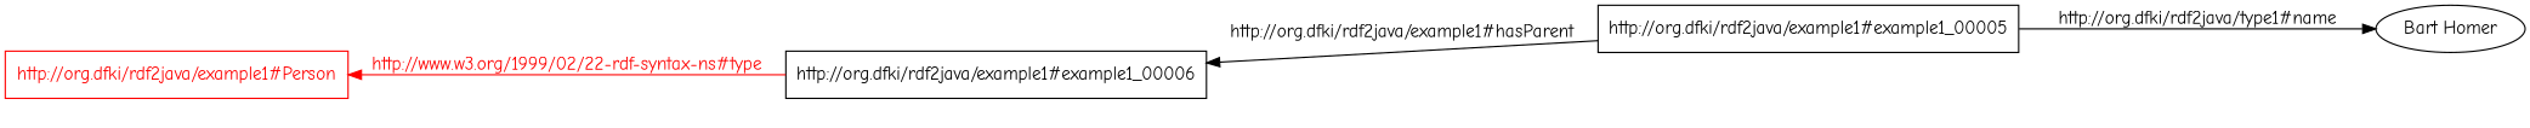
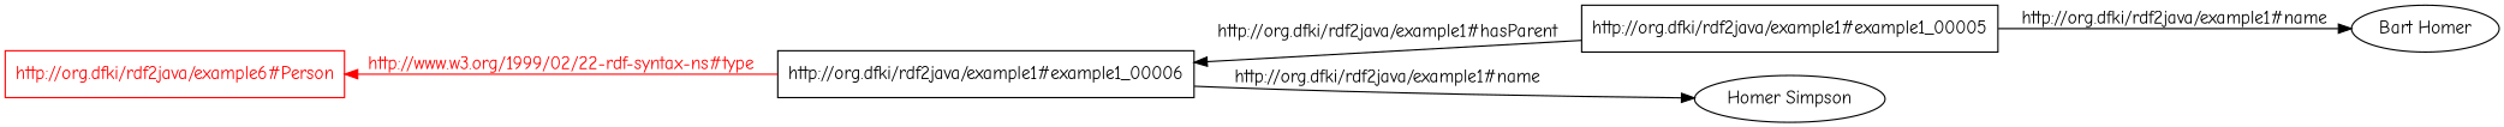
  digraph {
    font=Arial
    fontname="Comic Neue"
    rankdir=LR
    node [fontname="Comic Neue" shape=box]
    edge [fontname="Comic Neue"]
-   "http://org.dfki/rdf2java/example1#Person" [color="0.0,1.0,1.0" fontcolor="0.0,1.0,1.0"]
+   "http://org.dfki/rdf2java/example1#Person" [color="0.0,1.0,1.0" fontcolor="0.0,1.0,1.0" label="http://org.dfki/rdf2java/example6#Person"]
    "http://org.dfki/rdf2java/example1#example1_00006"
    n3 [label="Bart Homer" shape=""]
    "http://org.dfki/rdf2java/example1#example1_00005"
+   "Homer Simpson" [shape=""]
    "http://org.dfki/rdf2java/example1#Person" -> "http://org.dfki/rdf2java/example1#example1_00006" [color="0.0,1.0,1.0" dir=back fontcolor="0.0,1.0,1.0" label="http://www.w3.org/1999/02/22-rdf-syntax-ns#type"]
    "http://org.dfki/rdf2java/example1#example1_00006" -> "http://org.dfki/rdf2java/example1#example1_00005" [dir=back label="http://org.dfki/rdf2java/example1#hasParent"]
-   "http://org.dfki/rdf2java/example1#example1_00005" -> n3 [label="http://org.dfki/rdf2java/type1#name"]
+   "http://org.dfki/rdf2java/example1#example1_00006" -> "Homer Simpson" [label="http://org.dfki/rdf2java/example1#name"]
+   "http://org.dfki/rdf2java/example1#example1_00005" -> n3 [label="http://org.dfki/rdf2java/example1#name"]
  }
